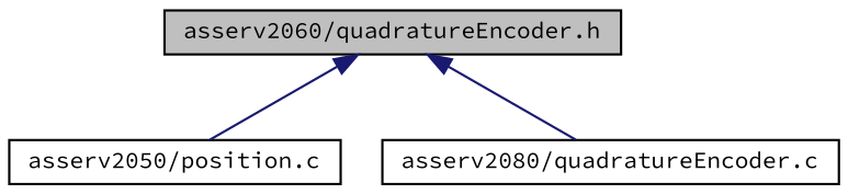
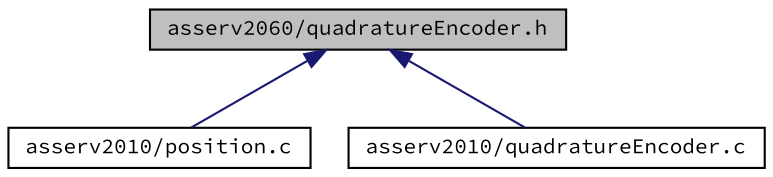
  digraph {
    fontname="Source Code Pro"
    node [color=black fillcolor=white fontname="Source Code Pro" fontsize=10 shape=record style=filled]
    edge [color=midnightblue dir=back fontname="Source Code Pro" fontsize=10 labelfontname=FreeSans labelfontsize=10 style=solid]
    n1 [fillcolor=grey75 fontcolor=black height=0.2 label="asserv2060/quadratureEncoder.h" width=0.4]
-   n2 [height=0.2 label="asserv2050/position.c" width=0.4]
-   n3 [height=0.2 label="asserv2080/quadratureEncoder.c" width=0.4]
+   n2 [height=0.2 label="asserv2010/position.c" width=0.4]
+   n3 [height=0.2 label="asserv2010/quadratureEncoder.c" width=0.4]
    n1 -> n2
    n1 -> n3
  }
